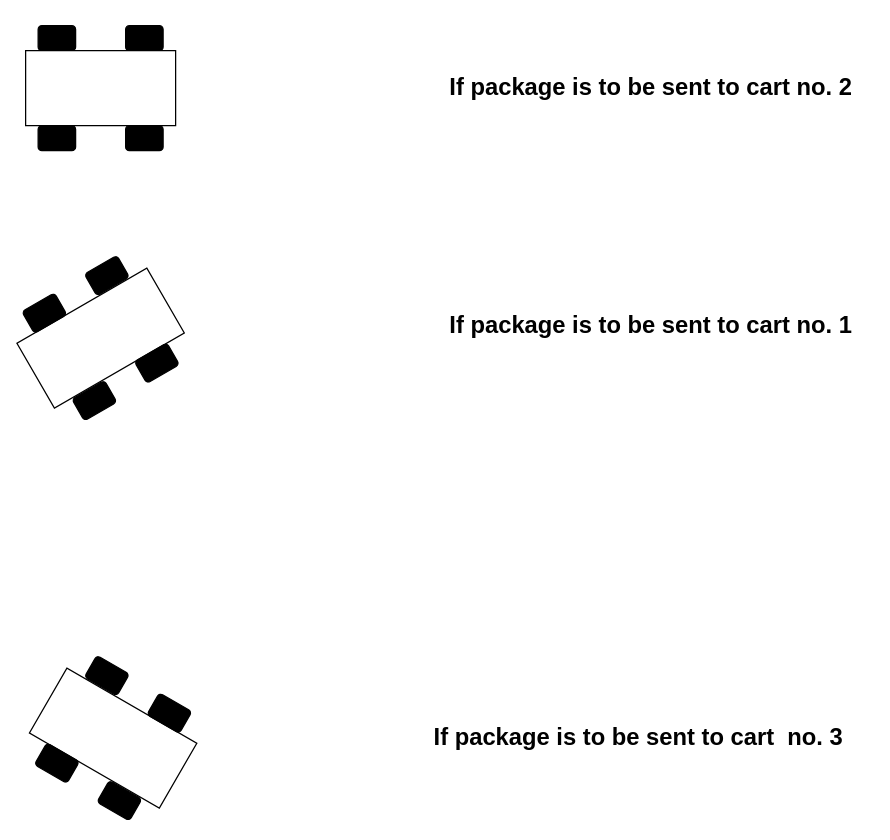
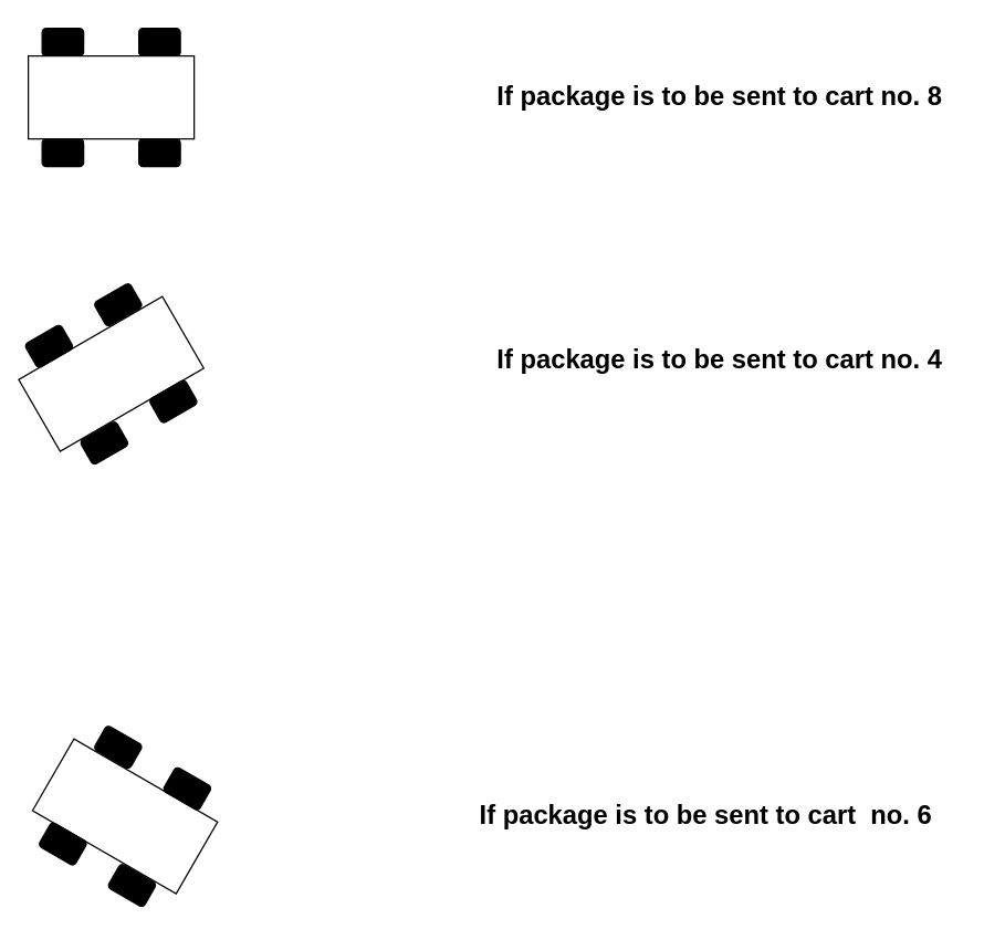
  <mxCell id="0" />
  <mxCell id="1" parent="0" />
  <mxCell id="2" value="" style="rounded=1;whiteSpace=wrap;html=1;strokeColor=#000000;fillColor=#000000;" vertex="1" parent="1"><mxGeometry x="30" y="20" width="30" height="20" as="geometry" /></mxCell>
  <mxCell id="3" value="" style="rounded=1;whiteSpace=wrap;html=1;strokeColor=#000000;fillColor=#000000;" vertex="1" parent="1"><mxGeometry x="30" y="100" width="30" height="20" as="geometry" /></mxCell>
  <mxCell id="4" value="" style="rounded=1;whiteSpace=wrap;html=1;strokeColor=#000000;fillColor=#000000;" vertex="1" parent="1"><mxGeometry x="100" y="20" width="30" height="20" as="geometry" /></mxCell>
  <mxCell id="5" value="" style="rounded=1;whiteSpace=wrap;html=1;strokeColor=#000000;fillColor=#000000;" vertex="1" parent="1"><mxGeometry x="100" y="100" width="30" height="20" as="geometry" /></mxCell>
  <mxCell id="6" value="" style="rounded=0;whiteSpace=wrap;html=1;strokeColor=#000000;fillColor=#FFFFFF;" vertex="1" parent="1"><mxGeometry x="20" y="40" width="120" height="60" as="geometry" /></mxCell>
- <mxCell id="7" value="&lt;h5 style=&quot;font-size: 19px&quot;&gt;If package is to be sent to cart no. 2&lt;/h5&gt;" style="text;html=1;align=center;verticalAlign=middle;resizable=0;points=[];autosize=1;" vertex="1" parent="1"><mxGeometry x="350" y="30" width="340" height="80" as="geometry" /></mxCell>
+ <mxCell id="7" value="&lt;h5 style=&quot;font-size: 19px&quot;&gt;If package is to be sent to cart no. 8&lt;/h5&gt;" style="text;html=1;align=center;verticalAlign=middle;resizable=0;points=[];autosize=1;" vertex="1" parent="1"><mxGeometry x="350" y="30" width="340" height="80" as="geometry" /></mxCell>
  <mxCell id="8" value="" style="rounded=0;whiteSpace=wrap;html=1;strokeColor=#000000;fillColor=#FFFFFF;rotation=330;" vertex="1" parent="1"><mxGeometry x="20" y="240" width="120" height="60" as="geometry" /></mxCell>
  <mxCell id="9" value="" style="rounded=1;whiteSpace=wrap;html=1;strokeColor=#000000;fillColor=#000000;rotation=330;" vertex="1" parent="1"><mxGeometry x="20" y="240" width="30" height="20" as="geometry" /></mxCell>
  <mxCell id="10" value="" style="rounded=1;whiteSpace=wrap;html=1;strokeColor=#000000;fillColor=#000000;rotation=330;" vertex="1" parent="1"><mxGeometry x="70" y="210" width="30" height="20" as="geometry" /></mxCell>
  <mxCell id="11" value="" style="rounded=1;whiteSpace=wrap;html=1;strokeColor=#000000;fillColor=#000000;rotation=330;" vertex="1" parent="1"><mxGeometry x="110" y="280" width="30" height="20" as="geometry" /></mxCell>
  <mxCell id="12" value="" style="rounded=1;whiteSpace=wrap;html=1;strokeColor=#000000;fillColor=#000000;rotation=330;" vertex="1" parent="1"><mxGeometry x="60" y="310" width="30" height="20" as="geometry" /></mxCell>
- <mxCell id="13" value="&lt;font style=&quot;font-size: 19px&quot;&gt;&lt;b&gt;If package is to be sent to cart no. 1&lt;/b&gt;&lt;/font&gt;" style="text;html=1;align=center;verticalAlign=middle;resizable=0;points=[];autosize=1;" vertex="1" parent="1"><mxGeometry x="350" y="250" width="340" height="20" as="geometry" /></mxCell>
+ <mxCell id="13" value="&lt;font style=&quot;font-size: 19px&quot;&gt;&lt;b&gt;If package is to be sent to cart no. 4&lt;/b&gt;&lt;/font&gt;" style="text;html=1;align=center;verticalAlign=middle;resizable=0;points=[];autosize=1;" vertex="1" parent="1"><mxGeometry x="350" y="250" width="340" height="20" as="geometry" /></mxCell>
  <mxCell id="14" value="" style="rounded=1;whiteSpace=wrap;html=1;strokeColor=#000000;fillColor=#000000;rotation=30;" vertex="1" parent="1"><mxGeometry x="70" y="530" width="30" height="20" as="geometry" /></mxCell>
  <mxCell id="15" value="" style="rounded=0;whiteSpace=wrap;html=1;strokeColor=#000000;fillColor=#FFFFFF;rotation=30;" vertex="1" parent="1"><mxGeometry x="30" y="560" width="120" height="60" as="geometry" /></mxCell>
  <mxCell id="16" value="" style="rounded=1;whiteSpace=wrap;html=1;strokeColor=#000000;fillColor=#000000;rotation=30;" vertex="1" parent="1"><mxGeometry x="120" y="560" width="30" height="20" as="geometry" /></mxCell>
  <mxCell id="17" value="" style="rounded=1;whiteSpace=wrap;html=1;strokeColor=#000000;fillColor=#000000;rotation=30;" vertex="1" parent="1"><mxGeometry x="30" y="600" width="30" height="20" as="geometry" /></mxCell>
  <mxCell id="18" value="" style="rounded=1;whiteSpace=wrap;html=1;strokeColor=#000000;fillColor=#000000;rotation=30;" vertex="1" parent="1"><mxGeometry x="80" y="630" width="30" height="20" as="geometry" /></mxCell>
- <mxCell id="19" value="&lt;font style=&quot;font-size: 19px&quot;&gt;&lt;b&gt;If package is to be sent to cart&amp;nbsp; no. 3&lt;/b&gt;&lt;/font&gt;" style="text;html=1;align=center;verticalAlign=middle;resizable=0;points=[];autosize=1;" vertex="1" parent="1"><mxGeometry x="340" y="580" width="340" height="20" as="geometry" /></mxCell>
+ <mxCell id="19" value="&lt;font style=&quot;font-size: 19px&quot;&gt;&lt;b&gt;If package is to be sent to cart&amp;nbsp; no. 6&lt;/b&gt;&lt;/font&gt;" style="text;html=1;align=center;verticalAlign=middle;resizable=0;points=[];autosize=1;" vertex="1" parent="1"><mxGeometry x="340" y="580" width="340" height="20" as="geometry" /></mxCell>
